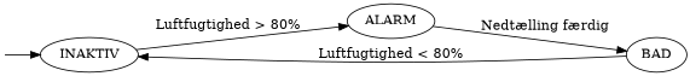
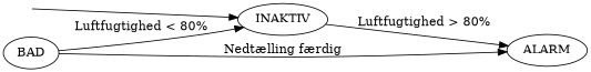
  digraph {
    rankdir=LR
    "" [height=0 margin=0 shape=none width=0]
    INAKTIV
    ALARM
    BAD
    "" -> INAKTIV
    INAKTIV -> ALARM [label="Luftfugtighed > 80%"]
    BAD -> INAKTIV [label="Luftfugtighed < 80%"]
-   ALARM -> BAD [label="Nedtælling færdig"]
+   BAD -> ALARM [label="Nedtælling færdig"]
  }
